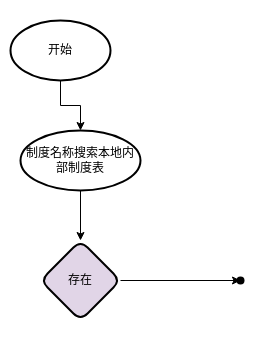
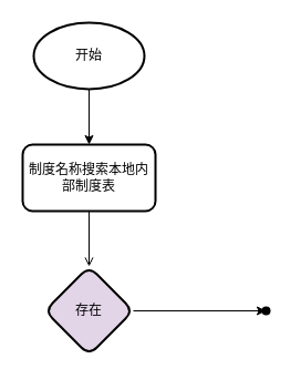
  <mxCell id="0" />
  <mxCell id="1" parent="0" />
  <mxCell id="2" value="" style="edgeStyle=orthogonalEdgeStyle;rounded=0;orthogonalLoop=1;jettySize=auto;html=1;" edge="1" parent="1" source="3" target="5"><mxGeometry relative="1" as="geometry" /></mxCell>
- <mxCell id="3" value="开始" style="strokeWidth=2;html=1;shape=mxgraph.flowchart.start_1;whiteSpace=wrap;" vertex="1" parent="1"><mxGeometry x="10" y="20" width="100" height="60" as="geometry" /></mxCell>
- <mxCell id="4" value="" style="edgeStyle=orthogonalEdgeStyle;rounded=0;orthogonalLoop=1;jettySize=auto;html=1;" edge="1" parent="1" source="5" target="7"><mxGeometry relative="1" as="geometry" /></mxCell>
- <mxCell id="5" value="制度名称搜索本地内部制度表" style="ellipse;whiteSpace=wrap;html=1;strokeWidth=2;" vertex="1" parent="1"><mxGeometry x="20" y="130" width="120" height="60" as="geometry" /></mxCell>
+ <mxCell id="3" value="开始" style="strokeWidth=2;html=1;shape=mxgraph.flowchart.start_1;whiteSpace=wrap;" vertex="1" parent="1"><mxGeometry x="30" y="20" width="100" height="60" as="geometry" /></mxCell>
+ <mxCell id="4" value="" style="edgeStyle=orthogonalEdgeStyle;rounded=0;orthogonalLoop=1;jettySize=auto;html=1;endArrow=open;" edge="1" parent="1" source="5" target="7"><mxGeometry relative="1" as="geometry" /></mxCell>
+ <mxCell id="5" value="制度名称搜索本地内部制度表" style="rounded=1;whiteSpace=wrap;html=1;strokeWidth=2;" vertex="1" parent="1"><mxGeometry x="20" y="130" width="120" height="60" as="geometry" /></mxCell>
  <mxCell id="6" value="" style="edgeStyle=orthogonalEdgeStyle;rounded=0;orthogonalLoop=1;jettySize=auto;html=1;" edge="1" parent="1" source="7" target="8"><mxGeometry relative="1" as="geometry" /></mxCell>
  <mxCell id="7" value="存在" style="rhombus;whiteSpace=wrap;html=1;rounded=1;strokeWidth=2;fillColor=#e1d5e7;" vertex="1" parent="1"><mxGeometry x="40" y="240" width="80" height="80" as="geometry" /></mxCell>
  <mxCell id="8" value="" style="shape=waypoint;sketch=0;size=6;pointerEvents=1;points=[];fillColor=default;resizable=0;rotatable=0;perimeter=centerPerimeter;snapToPoint=1;rounded=1;strokeWidth=2;" vertex="1" parent="1"><mxGeometry x="230" y="270" width="20" height="20" as="geometry" /></mxCell>
